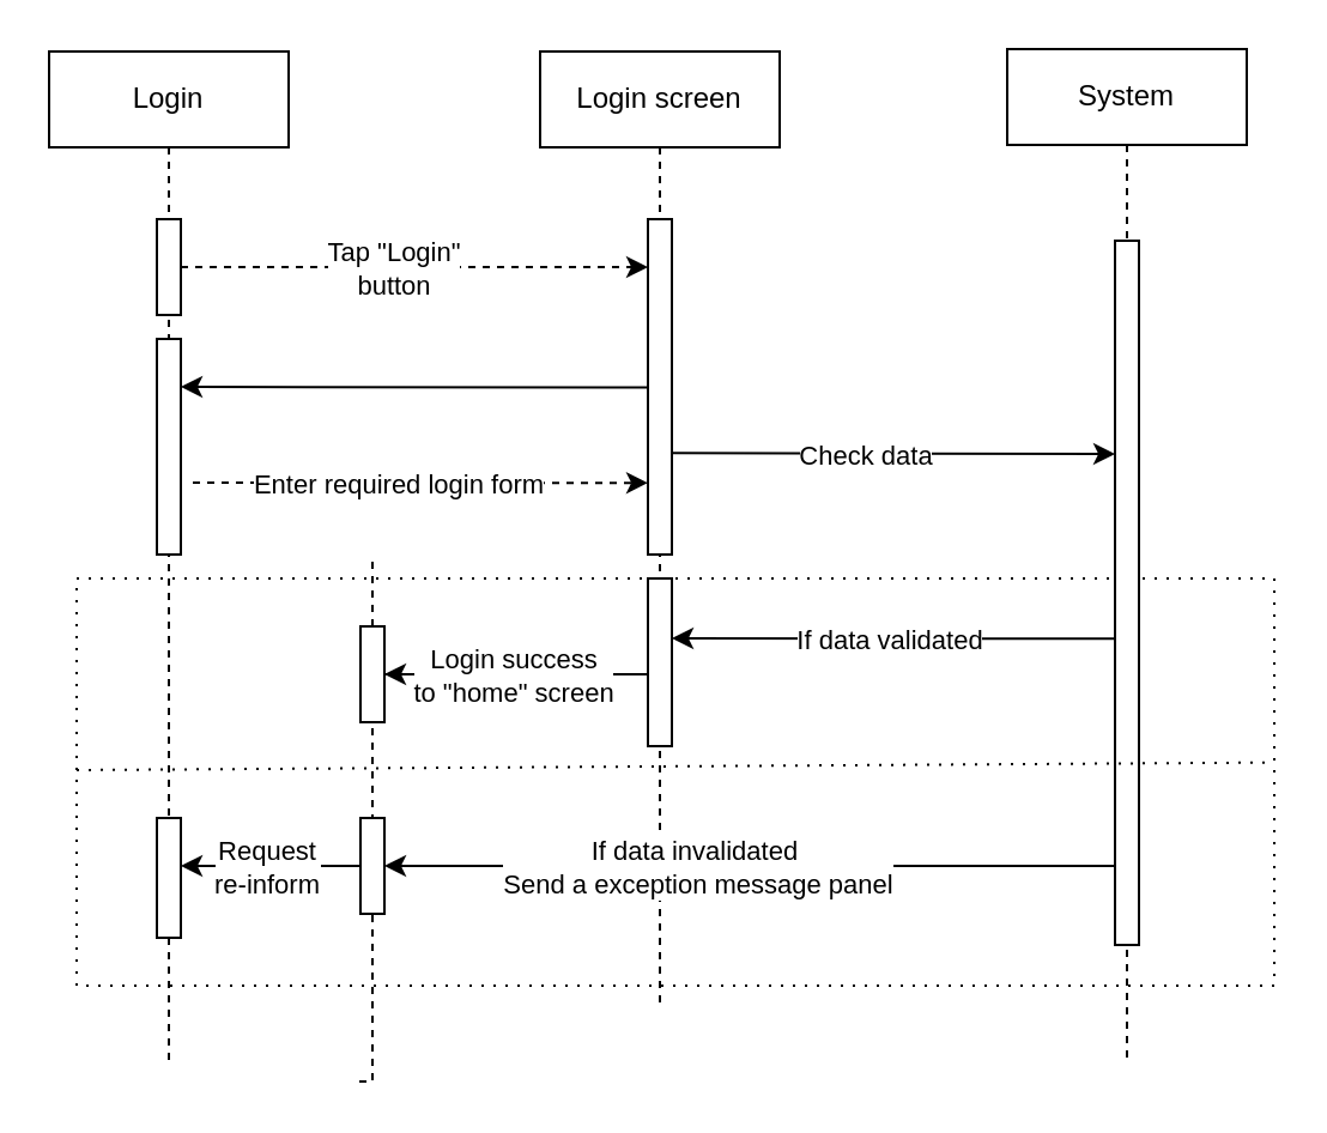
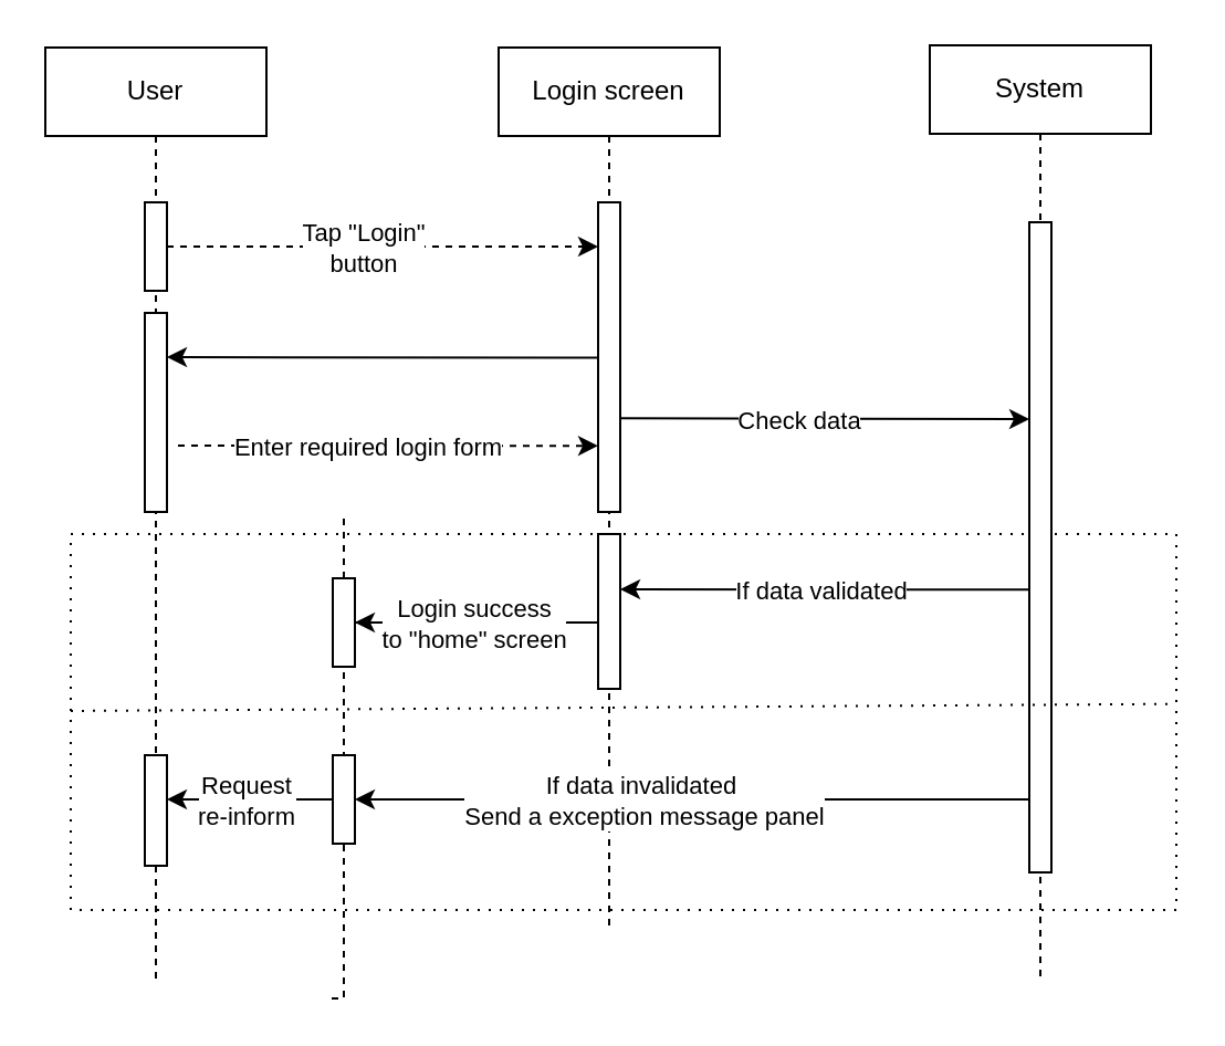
  <mxCell id="0" />
  <mxCell id="1" parent="0" />
  <mxCell id="2" value="" style="rounded=0;whiteSpace=wrap;html=1;fontFamily=Helvetica;fontSize=11;fontColor=default;dashed=1;dashPattern=1 4;" vertex="1" parent="1"><mxGeometry x="31.5" y="241" width="500" height="170" as="geometry" /></mxCell>
- <mxCell id="3" value="Login" style="shape=umlLifeline;perimeter=lifelinePerimeter;whiteSpace=wrap;html=1;container=0;dropTarget=0;collapsible=0;recursiveResize=0;outlineConnect=0;portConstraint=eastwest;newEdgeStyle={&quot;edgeStyle&quot;:&quot;elbowEdgeStyle&quot;,&quot;elbow&quot;:&quot;vertical&quot;,&quot;curved&quot;:0,&quot;rounded&quot;:0};" vertex="1" parent="1"><mxGeometry x="20" y="21" width="100" height="421" as="geometry" /></mxCell>
+ <mxCell id="3" value="User" style="shape=umlLifeline;perimeter=lifelinePerimeter;whiteSpace=wrap;html=1;container=0;dropTarget=0;collapsible=0;recursiveResize=0;outlineConnect=0;portConstraint=eastwest;newEdgeStyle={&quot;edgeStyle&quot;:&quot;elbowEdgeStyle&quot;,&quot;elbow&quot;:&quot;vertical&quot;,&quot;curved&quot;:0,&quot;rounded&quot;:0};" vertex="1" parent="1"><mxGeometry x="20" y="21" width="100" height="421" as="geometry" /></mxCell>
  <mxCell id="4" value="" style="html=1;points=[];perimeter=orthogonalPerimeter;outlineConnect=0;targetShapes=umlLifeline;portConstraint=eastwest;newEdgeStyle={&quot;edgeStyle&quot;:&quot;elbowEdgeStyle&quot;,&quot;elbow&quot;:&quot;vertical&quot;,&quot;curved&quot;:0,&quot;rounded&quot;:0};" vertex="1" parent="3"><mxGeometry x="45" y="70" width="10" height="40" as="geometry" /></mxCell>
  <mxCell id="5" value="" style="html=1;points=[];perimeter=orthogonalPerimeter;outlineConnect=0;targetShapes=umlLifeline;portConstraint=eastwest;newEdgeStyle={&quot;edgeStyle&quot;:&quot;elbowEdgeStyle&quot;,&quot;elbow&quot;:&quot;vertical&quot;,&quot;curved&quot;:0,&quot;rounded&quot;:0};" vertex="1" parent="3"><mxGeometry x="45" y="120" width="10" height="90" as="geometry" /></mxCell>
  <mxCell id="6" value="" style="html=1;points=[];perimeter=orthogonalPerimeter;outlineConnect=0;targetShapes=umlLifeline;portConstraint=eastwest;newEdgeStyle={&quot;edgeStyle&quot;:&quot;elbowEdgeStyle&quot;,&quot;elbow&quot;:&quot;vertical&quot;,&quot;curved&quot;:0,&quot;rounded&quot;:0};" vertex="1" parent="3"><mxGeometry x="45" y="320" width="10" height="50" as="geometry" /></mxCell>
  <mxCell id="7" value="Login screen" style="shape=umlLifeline;perimeter=lifelinePerimeter;whiteSpace=wrap;html=1;container=0;dropTarget=0;collapsible=0;recursiveResize=0;outlineConnect=0;portConstraint=eastwest;newEdgeStyle={&quot;edgeStyle&quot;:&quot;elbowEdgeStyle&quot;,&quot;elbow&quot;:&quot;vertical&quot;,&quot;curved&quot;:0,&quot;rounded&quot;:0};" vertex="1" parent="1"><mxGeometry x="225" y="21" width="100" height="400" as="geometry" /></mxCell>
  <mxCell id="8" value="" style="html=1;points=[];perimeter=orthogonalPerimeter;outlineConnect=0;targetShapes=umlLifeline;portConstraint=eastwest;newEdgeStyle={&quot;edgeStyle&quot;:&quot;elbowEdgeStyle&quot;,&quot;elbow&quot;:&quot;vertical&quot;,&quot;curved&quot;:0,&quot;rounded&quot;:0};" vertex="1" parent="7"><mxGeometry x="45" y="70" width="10" height="140" as="geometry" /></mxCell>
  <mxCell id="9" value="" style="html=1;points=[];perimeter=orthogonalPerimeter;outlineConnect=0;targetShapes=umlLifeline;portConstraint=eastwest;newEdgeStyle={&quot;edgeStyle&quot;:&quot;elbowEdgeStyle&quot;,&quot;elbow&quot;:&quot;vertical&quot;,&quot;curved&quot;:0,&quot;rounded&quot;:0};" vertex="1" parent="7"><mxGeometry x="45" y="220" width="10" height="70" as="geometry" /></mxCell>
  <mxCell id="10" value="System" style="shape=umlLifeline;perimeter=lifelinePerimeter;whiteSpace=wrap;html=1;container=0;dropTarget=0;collapsible=0;recursiveResize=0;outlineConnect=0;portConstraint=eastwest;newEdgeStyle={&quot;edgeStyle&quot;:&quot;elbowEdgeStyle&quot;,&quot;elbow&quot;:&quot;vertical&quot;,&quot;curved&quot;:0,&quot;rounded&quot;:0};" vertex="1" parent="1"><mxGeometry x="420" y="20" width="100" height="422" as="geometry" /></mxCell>
  <mxCell id="11" value="" style="html=1;points=[];perimeter=orthogonalPerimeter;outlineConnect=0;targetShapes=umlLifeline;portConstraint=eastwest;newEdgeStyle={&quot;edgeStyle&quot;:&quot;elbowEdgeStyle&quot;,&quot;elbow&quot;:&quot;vertical&quot;,&quot;curved&quot;:0,&quot;rounded&quot;:0};" vertex="1" parent="10"><mxGeometry x="45" y="80" width="10" height="294" as="geometry" /></mxCell>
  <mxCell id="12" style="edgeStyle=elbowEdgeStyle;rounded=0;orthogonalLoop=1;jettySize=auto;html=1;elbow=vertical;curved=0;dashed=1;" edge="1" parent="1" target="8"><mxGeometry relative="1" as="geometry"><mxPoint x="75" y="111.003" as="sourcePoint" /><mxPoint x="220" y="109" as="targetPoint" /></mxGeometry></mxCell>
  <mxCell id="13" value="Tap &quot;Login&quot;&lt;br&gt;button" style="edgeLabel;html=1;align=center;verticalAlign=middle;resizable=0;points=[];fontSize=11;fontFamily=Helvetica;fontColor=default;" vertex="1" connectable="0" parent="12"><mxGeometry x="-0.267" y="-3" relative="1" as="geometry"><mxPoint x="18" y="-3" as="offset" /></mxGeometry></mxCell>
  <mxCell id="14" style="edgeStyle=elbowEdgeStyle;rounded=0;orthogonalLoop=1;jettySize=auto;html=1;elbow=vertical;curved=0;" edge="1" parent="1" target="5"><mxGeometry relative="1" as="geometry"><mxPoint x="270" y="161.31" as="sourcePoint" /><mxPoint x="80" y="161" as="targetPoint" /></mxGeometry></mxCell>
  <mxCell id="15" style="edgeStyle=elbowEdgeStyle;rounded=0;orthogonalLoop=1;jettySize=auto;html=1;elbow=horizontal;curved=0;dashed=1;exitX=1.5;exitY=0.333;exitDx=0;exitDy=0;exitPerimeter=0;" edge="1" parent="1"><mxGeometry relative="1" as="geometry"><mxPoint x="80" y="201" as="sourcePoint" /><mxPoint x="270" y="201.08" as="targetPoint" /><Array as="points"><mxPoint x="89.5" y="201.08" /></Array></mxGeometry></mxCell>
  <mxCell id="16" value="Enter required login form" style="edgeLabel;html=1;align=center;verticalAlign=middle;resizable=0;points=[];" vertex="1" connectable="0" parent="15"><mxGeometry x="-0.118" y="-2" relative="1" as="geometry"><mxPoint x="2" y="-2" as="offset" /></mxGeometry></mxCell>
  <mxCell id="17" style="edgeStyle=elbowEdgeStyle;rounded=0;orthogonalLoop=1;jettySize=auto;html=1;elbow=vertical;curved=0;" edge="1" parent="1"><mxGeometry relative="1" as="geometry"><mxPoint x="280" y="188.659" as="sourcePoint" /><mxPoint x="465" y="188.659" as="targetPoint" /></mxGeometry></mxCell>
  <mxCell id="18" value="Check data" style="edgeLabel;html=1;align=center;verticalAlign=middle;resizable=0;points=[];" vertex="1" connectable="0" parent="17"><mxGeometry x="-0.195" y="1" relative="1" as="geometry"><mxPoint x="6" y="1" as="offset" /></mxGeometry></mxCell>
  <mxCell id="19" style="edgeStyle=elbowEdgeStyle;rounded=0;orthogonalLoop=1;jettySize=auto;html=1;elbow=vertical;curved=0;" edge="1" parent="1"><mxGeometry relative="1" as="geometry"><mxPoint x="280" y="266.138" as="targetPoint" /><mxPoint x="465" y="266.138" as="sourcePoint" /></mxGeometry></mxCell>
  <mxCell id="20" value="If data validated" style="edgeLabel;html=1;align=center;verticalAlign=middle;resizable=0;points=[];" vertex="1" connectable="0" parent="19"><mxGeometry x="0.203" y="1" relative="1" as="geometry"><mxPoint x="16" y="-1" as="offset" /></mxGeometry></mxCell>
  <mxCell id="21" style="edgeStyle=elbowEdgeStyle;rounded=0;orthogonalLoop=1;jettySize=auto;html=1;elbow=horizontal;curved=0;dashed=1;endArrow=none;endFill=0;" edge="1" parent="1"><mxGeometry relative="1" as="geometry"><mxPoint x="147.5" y="451" as="targetPoint" /><mxPoint x="162.5" y="281" as="sourcePoint" /></mxGeometry></mxCell>
  <mxCell id="22" style="edgeStyle=elbowEdgeStyle;rounded=0;orthogonalLoop=1;jettySize=auto;html=1;elbow=vertical;curved=0;dashed=1;endArrow=none;endFill=0;" edge="1" parent="1" source="23"><mxGeometry relative="1" as="geometry"><mxPoint x="155" y="231" as="targetPoint" /></mxGeometry></mxCell>
  <mxCell id="23" value="" style="html=1;points=[];perimeter=orthogonalPerimeter;outlineConnect=0;targetShapes=umlLifeline;portConstraint=eastwest;newEdgeStyle={&quot;edgeStyle&quot;:&quot;elbowEdgeStyle&quot;,&quot;elbow&quot;:&quot;vertical&quot;,&quot;curved&quot;:0,&quot;rounded&quot;:0};" vertex="1" parent="1"><mxGeometry x="150" y="261" width="10" height="40" as="geometry" /></mxCell>
  <mxCell id="24" style="edgeStyle=elbowEdgeStyle;rounded=0;orthogonalLoop=1;jettySize=auto;html=1;elbow=vertical;curved=0;" edge="1" parent="1" source="9" target="23"><mxGeometry relative="1" as="geometry" /></mxCell>
  <mxCell id="25" value="Login success&lt;br&gt;to &quot;home&quot; screen" style="edgeLabel;html=1;align=center;verticalAlign=middle;resizable=0;points=[];" vertex="1" connectable="0" parent="24"><mxGeometry x="0.258" y="2" relative="1" as="geometry"><mxPoint x="12" y="-2" as="offset" /></mxGeometry></mxCell>
  <mxCell id="26" style="edgeStyle=elbowEdgeStyle;rounded=0;orthogonalLoop=1;jettySize=auto;html=1;elbow=vertical;curved=0;" edge="1" parent="1" source="28" target="6"><mxGeometry relative="1" as="geometry" /></mxCell>
  <mxCell id="27" value="Request&lt;br&gt;re-inform" style="edgeLabel;html=1;align=center;verticalAlign=middle;resizable=0;points=[];" vertex="1" connectable="0" parent="26"><mxGeometry x="0.353" y="-1" relative="1" as="geometry"><mxPoint x="11" y="1" as="offset" /></mxGeometry></mxCell>
  <mxCell id="28" value="" style="html=1;points=[];perimeter=orthogonalPerimeter;outlineConnect=0;targetShapes=umlLifeline;portConstraint=eastwest;newEdgeStyle={&quot;edgeStyle&quot;:&quot;elbowEdgeStyle&quot;,&quot;elbow&quot;:&quot;vertical&quot;,&quot;curved&quot;:0,&quot;rounded&quot;:0};" vertex="1" parent="1"><mxGeometry x="150" y="341" width="10" height="40" as="geometry" /></mxCell>
  <mxCell id="29" style="rounded=0;orthogonalLoop=1;jettySize=auto;html=1;dashed=1;dashPattern=1 4;endArrow=none;endFill=0;entryX=0.999;entryY=0.452;entryDx=0;entryDy=0;entryPerimeter=0;" edge="1" parent="1" target="2"><mxGeometry relative="1" as="geometry"><mxPoint x="109.5" y="321" as="targetPoint" /><mxPoint x="31.5" y="321" as="sourcePoint" /></mxGeometry></mxCell>
  <mxCell id="30" style="edgeStyle=elbowEdgeStyle;rounded=0;orthogonalLoop=1;jettySize=auto;html=1;elbow=vertical;curved=0;" edge="1" parent="1" source="11" target="28"><mxGeometry relative="1" as="geometry" /></mxCell>
  <mxCell id="31" value="If data invalidated&amp;nbsp;&lt;br&gt;Send a exception message panel" style="edgeLabel;html=1;align=center;verticalAlign=middle;resizable=0;points=[];" vertex="1" connectable="0" parent="30"><mxGeometry x="-0.09" y="-2" relative="1" as="geometry"><mxPoint x="-36" y="2" as="offset" /></mxGeometry></mxCell>
